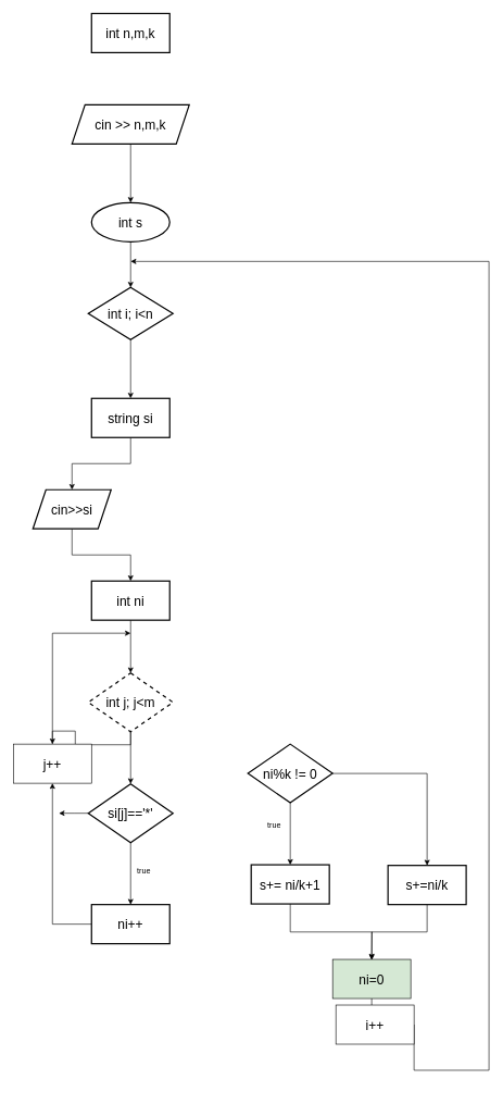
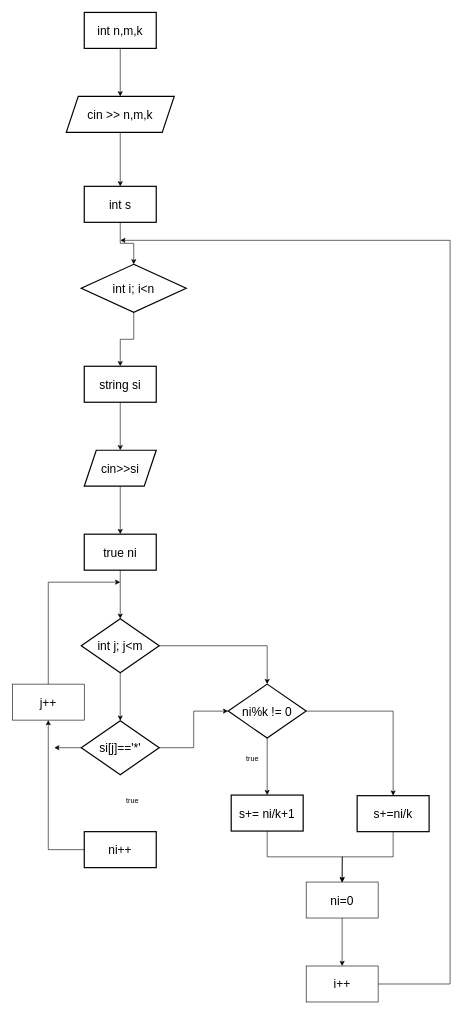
  <mxCell id="0" />
  <mxCell id="1" parent="0" />
+ <mxCell id="2" value="" style="edgeStyle=orthogonalEdgeStyle;rounded=0;orthogonalLoop=1;jettySize=auto;html=1;" parent="1" source="3" target="5" edge="1"><mxGeometry relative="1" as="geometry" /></mxCell>
  <mxCell id="3" value="&lt;font style=&quot;font-size: 20px;&quot;&gt;int n,m,k&lt;/font&gt;" style="whiteSpace=wrap;html=1;strokeWidth=2;" parent="1" vertex="1"><mxGeometry x="140" y="20" width="120" height="60" as="geometry" /></mxCell>
  <mxCell id="4" value="" style="edgeStyle=orthogonalEdgeStyle;rounded=0;orthogonalLoop=1;jettySize=auto;html=1;" parent="1" source="5" target="7" edge="1"><mxGeometry relative="1" as="geometry" /></mxCell>
  <mxCell id="5" value="&lt;span style=&quot;font-size: 20px;&quot;&gt;cin &amp;gt;&amp;gt; n,m,k&lt;/span&gt;" style="shape=parallelogram;perimeter=parallelogramPerimeter;whiteSpace=wrap;html=1;fixedSize=1;strokeWidth=2;" parent="1" vertex="1"><mxGeometry x="110" y="160" width="180" height="60" as="geometry" /></mxCell>
  <mxCell id="6" value="" style="edgeStyle=orthogonalEdgeStyle;rounded=0;orthogonalLoop=1;jettySize=auto;html=1;" parent="1" source="7" target="9" edge="1"><mxGeometry relative="1" as="geometry" /></mxCell>
- <mxCell id="7" value="&lt;font style=&quot;font-size: 20px;&quot;&gt;int s&lt;/font&gt;" style="ellipse;whiteSpace=wrap;html=1;strokeWidth=2;" parent="1" vertex="1"><mxGeometry x="140" y="310" width="120" height="60" as="geometry" /></mxCell>
+ <mxCell id="7" value="&lt;font style=&quot;font-size: 20px;&quot;&gt;int s&lt;/font&gt;" style="whiteSpace=wrap;html=1;strokeWidth=2;" parent="1" vertex="1"><mxGeometry x="140" y="310" width="120" height="60" as="geometry" /></mxCell>
  <mxCell id="8" value="" style="edgeStyle=orthogonalEdgeStyle;rounded=0;orthogonalLoop=1;jettySize=auto;html=1;" parent="1" source="9" target="11" edge="1"><mxGeometry relative="1" as="geometry" /></mxCell>
- <mxCell id="9" value="&lt;font style=&quot;font-size: 20px;&quot;&gt;int i; i&amp;lt;n&lt;/font&gt;" style="rhombus;whiteSpace=wrap;html=1;strokeWidth=2;" parent="1" vertex="1"><mxGeometry x="135" y="440" width="130" height="80" as="geometry" /></mxCell>
+ <mxCell id="9" value="&lt;font style=&quot;font-size: 20px;&quot;&gt;int i; i&amp;lt;n&lt;/font&gt;" style="rhombus;whiteSpace=wrap;html=1;strokeWidth=2;" parent="1" vertex="1"><mxGeometry x="135" y="440" width="175" height="80" as="geometry" /></mxCell>
  <mxCell id="10" value="" style="edgeStyle=orthogonalEdgeStyle;rounded=0;orthogonalLoop=1;jettySize=auto;html=1;" parent="1" source="11" target="13" edge="1"><mxGeometry relative="1" as="geometry" /></mxCell>
  <mxCell id="11" value="&lt;font style=&quot;font-size: 20px;&quot;&gt;string si&lt;/font&gt;" style="whiteSpace=wrap;html=1;strokeWidth=2;" parent="1" vertex="1"><mxGeometry x="140" y="610" width="120" height="60" as="geometry" /></mxCell>
  <mxCell id="12" value="" style="edgeStyle=orthogonalEdgeStyle;rounded=0;orthogonalLoop=1;jettySize=auto;html=1;" parent="1" source="13" target="15" edge="1"><mxGeometry relative="1" as="geometry" /></mxCell>
- <mxCell id="13" value="&lt;font style=&quot;font-size: 20px;&quot;&gt;cin&amp;gt;&amp;gt;si&lt;/font&gt;" style="shape=parallelogram;perimeter=parallelogramPerimeter;whiteSpace=wrap;html=1;fixedSize=1;strokeWidth=2;" parent="1" vertex="1"><mxGeometry x="50" y="750" width="120" height="60" as="geometry" /></mxCell>
+ <mxCell id="13" value="&lt;font style=&quot;font-size: 20px;&quot;&gt;cin&amp;gt;&amp;gt;si&lt;/font&gt;" style="shape=parallelogram;perimeter=parallelogramPerimeter;whiteSpace=wrap;html=1;fixedSize=1;strokeWidth=2;" parent="1" vertex="1"><mxGeometry x="140" y="750" width="120" height="60" as="geometry" /></mxCell>
  <mxCell id="14" style="edgeStyle=orthogonalEdgeStyle;rounded=0;orthogonalLoop=1;jettySize=auto;html=1;exitX=0.5;exitY=1;exitDx=0;exitDy=0;entryX=0.5;entryY=0;entryDx=0;entryDy=0;" parent="1" source="15" target="18" edge="1"><mxGeometry relative="1" as="geometry" /></mxCell>
- <mxCell id="15" value="&lt;font style=&quot;font-size: 20px;&quot;&gt;int ni&lt;/font&gt;" style="whiteSpace=wrap;html=1;strokeWidth=2;" parent="1" vertex="1"><mxGeometry x="140" y="890" width="120" height="60" as="geometry" /></mxCell>
+ <mxCell id="15" value="&lt;font style=&quot;font-size: 20px;&quot;&gt;true ni&lt;/font&gt;" style="whiteSpace=wrap;html=1;strokeWidth=2;" parent="1" vertex="1"><mxGeometry x="140" y="890" width="120" height="60" as="geometry" /></mxCell>
  <mxCell id="16" value="" style="edgeStyle=orthogonalEdgeStyle;rounded=0;orthogonalLoop=1;jettySize=auto;html=1;" parent="1" source="18" target="21" edge="1"><mxGeometry relative="1" as="geometry" /></mxCell>
- <mxCell id="17" value="" style="edgeStyle=orthogonalEdgeStyle;rounded=0;orthogonalLoop=1;jettySize=auto;html=1;" parent="1" source="18" target="25" edge="1"><mxGeometry relative="1" as="geometry" /></mxCell>
- <mxCell id="18" value="&lt;font style=&quot;font-size: 20px;&quot;&gt;int j; j&amp;lt;m&lt;/font&gt;" style="rhombus;whiteSpace=wrap;html=1;strokeWidth=2;fontStyle=0;dashed=1;" parent="1" vertex="1"><mxGeometry x="135" y="1031" width="130" height="90" as="geometry" /></mxCell>
- <mxCell id="19" value="" style="edgeStyle=orthogonalEdgeStyle;rounded=0;orthogonalLoop=1;jettySize=auto;html=1;" parent="1" source="21" target="23" edge="1"><mxGeometry relative="1" as="geometry" /></mxCell>
+ <mxCell id="17" value="" style="edgeStyle=orthogonalEdgeStyle;rounded=0;orthogonalLoop=1;jettySize=auto;html=1;" parent="1" source="18" target="28" edge="1"><mxGeometry relative="1" as="geometry" /></mxCell>
+ <mxCell id="18" value="&lt;font style=&quot;font-size: 20px;&quot;&gt;int j; j&amp;lt;m&lt;/font&gt;" style="rhombus;whiteSpace=wrap;html=1;strokeWidth=2;fontStyle=0" parent="1" vertex="1"><mxGeometry x="135" y="1031" width="130" height="90" as="geometry" /></mxCell>
+ <mxCell id="19" value="" style="edgeStyle=orthogonalEdgeStyle;rounded=0;orthogonalLoop=1;jettySize=auto;html=1;" parent="1" source="21" target="28" edge="1"><mxGeometry relative="1" as="geometry" /></mxCell>
  <mxCell id="20" style="edgeStyle=orthogonalEdgeStyle;rounded=0;orthogonalLoop=1;jettySize=auto;html=1;" parent="1" source="21" edge="1"><mxGeometry relative="1" as="geometry"><mxPoint x="90" y="1246" as="targetPoint" /></mxGeometry></mxCell>
  <mxCell id="21" value="&lt;span style=&quot;font-size: 20px;&quot;&gt;si[j]=='*'&lt;/span&gt;" style="rhombus;whiteSpace=wrap;html=1;strokeWidth=2;fontStyle=0" parent="1" vertex="1"><mxGeometry x="135" y="1201" width="130" height="90" as="geometry" /></mxCell>
  <mxCell id="22" style="edgeStyle=orthogonalEdgeStyle;rounded=0;orthogonalLoop=1;jettySize=auto;html=1;exitX=0;exitY=0.5;exitDx=0;exitDy=0;" parent="1" source="23" target="25" edge="1"><mxGeometry relative="1" as="geometry"><mxPoint x="80" y="1170" as="targetPoint" /></mxGeometry></mxCell>
  <mxCell id="23" value="&lt;font style=&quot;font-size: 20px;&quot;&gt;ni++&lt;/font&gt;" style="whiteSpace=wrap;html=1;strokeWidth=2;fontStyle=0;" parent="1" vertex="1"><mxGeometry x="140" y="1386" width="120" height="60" as="geometry" /></mxCell>
  <mxCell id="24" style="edgeStyle=orthogonalEdgeStyle;rounded=0;orthogonalLoop=1;jettySize=auto;html=1;" parent="1" source="25" edge="1"><mxGeometry relative="1" as="geometry"><mxPoint x="200" y="970" as="targetPoint" /><Array as="points"><mxPoint x="80" y="970" /></Array></mxGeometry></mxCell>
  <mxCell id="25" value="&lt;font style=&quot;font-size: 20px;&quot;&gt;j++&lt;/font&gt;" style="rounded=0;whiteSpace=wrap;html=1;" parent="1" vertex="1"><mxGeometry x="20" y="1140" width="120" height="60" as="geometry" /></mxCell>
  <mxCell id="26" value="" style="edgeStyle=orthogonalEdgeStyle;rounded=0;orthogonalLoop=1;jettySize=auto;html=1;" parent="1" source="28" target="30" edge="1"><mxGeometry relative="1" as="geometry" /></mxCell>
  <mxCell id="27" value="" style="edgeStyle=orthogonalEdgeStyle;rounded=0;orthogonalLoop=1;jettySize=auto;html=1;" parent="1" source="28" target="32" edge="1"><mxGeometry relative="1" as="geometry" /></mxCell>
  <mxCell id="28" value="&lt;span style=&quot;font-size: 20px;&quot;&gt;ni%k != 0&lt;/span&gt;" style="rhombus;whiteSpace=wrap;html=1;strokeWidth=2;fontStyle=0" parent="1" vertex="1"><mxGeometry x="380" y="1140" width="130" height="90" as="geometry" /></mxCell>
  <mxCell id="29" style="edgeStyle=orthogonalEdgeStyle;rounded=0;orthogonalLoop=1;jettySize=auto;html=1;exitX=0.5;exitY=1;exitDx=0;exitDy=0;" parent="1" source="30" edge="1"><mxGeometry relative="1" as="geometry"><mxPoint x="570" y="1471" as="targetPoint" /></mxGeometry></mxCell>
  <mxCell id="30" value="&lt;font style=&quot;font-size: 20px;&quot;&gt;s+= ni/k+1&lt;/font&gt;" style="whiteSpace=wrap;html=1;strokeWidth=2;fontStyle=0;" parent="1" vertex="1"><mxGeometry x="385" y="1325" width="120" height="60" as="geometry" /></mxCell>
  <mxCell id="31" style="edgeStyle=orthogonalEdgeStyle;rounded=0;orthogonalLoop=1;jettySize=auto;html=1;exitX=0.5;exitY=1;exitDx=0;exitDy=0;" parent="1" source="32" target="36" edge="1"><mxGeometry relative="1" as="geometry"><mxPoint x="570" y="1470" as="targetPoint" /></mxGeometry></mxCell>
  <mxCell id="32" value="&lt;font style=&quot;font-size: 20px;&quot;&gt;s+=ni/k&lt;/font&gt;" style="whiteSpace=wrap;html=1;strokeWidth=2;fontStyle=0;" parent="1" vertex="1"><mxGeometry x="595" y="1326" width="120" height="60" as="geometry" /></mxCell>
  <mxCell id="33" value="true" style="text;html=1;align=center;verticalAlign=middle;resizable=0;points=[];autosize=1;strokeColor=none;fillColor=none;" parent="1" vertex="1"><mxGeometry x="400" y="1250" width="40" height="30" as="geometry" /></mxCell>
  <mxCell id="34" value="true" style="text;html=1;align=center;verticalAlign=middle;resizable=0;points=[];autosize=1;strokeColor=none;fillColor=none;" parent="1" vertex="1"><mxGeometry x="200" y="1320" width="40" height="30" as="geometry" /></mxCell>
  <mxCell id="35" value="" style="edgeStyle=orthogonalEdgeStyle;rounded=0;orthogonalLoop=1;jettySize=auto;html=1;" parent="1" source="36" target="38" edge="1"><mxGeometry relative="1" as="geometry" /></mxCell>
- <mxCell id="36" value="&lt;font style=&quot;font-size: 20px;&quot;&gt;ni=0&lt;/font&gt;" style="rounded=0;whiteSpace=wrap;html=1;fillColor=#d5e8d4;" parent="1" vertex="1"><mxGeometry x="510" y="1470" width="120" height="60" as="geometry" /></mxCell>
+ <mxCell id="36" value="&lt;font style=&quot;font-size: 20px;&quot;&gt;ni=0&lt;/font&gt;" style="rounded=0;whiteSpace=wrap;html=1;" parent="1" vertex="1"><mxGeometry x="510" y="1470" width="120" height="60" as="geometry" /></mxCell>
  <mxCell id="37" style="edgeStyle=orthogonalEdgeStyle;rounded=0;orthogonalLoop=1;jettySize=auto;html=1;exitX=1;exitY=0.5;exitDx=0;exitDy=0;" parent="1" source="38" edge="1"><mxGeometry relative="1" as="geometry"><mxPoint x="200" y="400" as="targetPoint" /><Array as="points"><mxPoint x="750" y="1640" /><mxPoint x="750" y="400" /></Array></mxGeometry></mxCell>
- <mxCell id="38" value="&lt;font style=&quot;font-size: 20px;&quot;&gt;i++&lt;/font&gt;" style="rounded=0;whiteSpace=wrap;html=1;" parent="1" vertex="1"><mxGeometry x="515" y="1540" width="120" height="60" as="geometry" /></mxCell>
+ <mxCell id="38" value="&lt;font style=&quot;font-size: 20px;&quot;&gt;i++&lt;/font&gt;" style="rounded=0;whiteSpace=wrap;html=1;" parent="1" vertex="1"><mxGeometry x="510" y="1610" width="120" height="60" as="geometry" /></mxCell>
